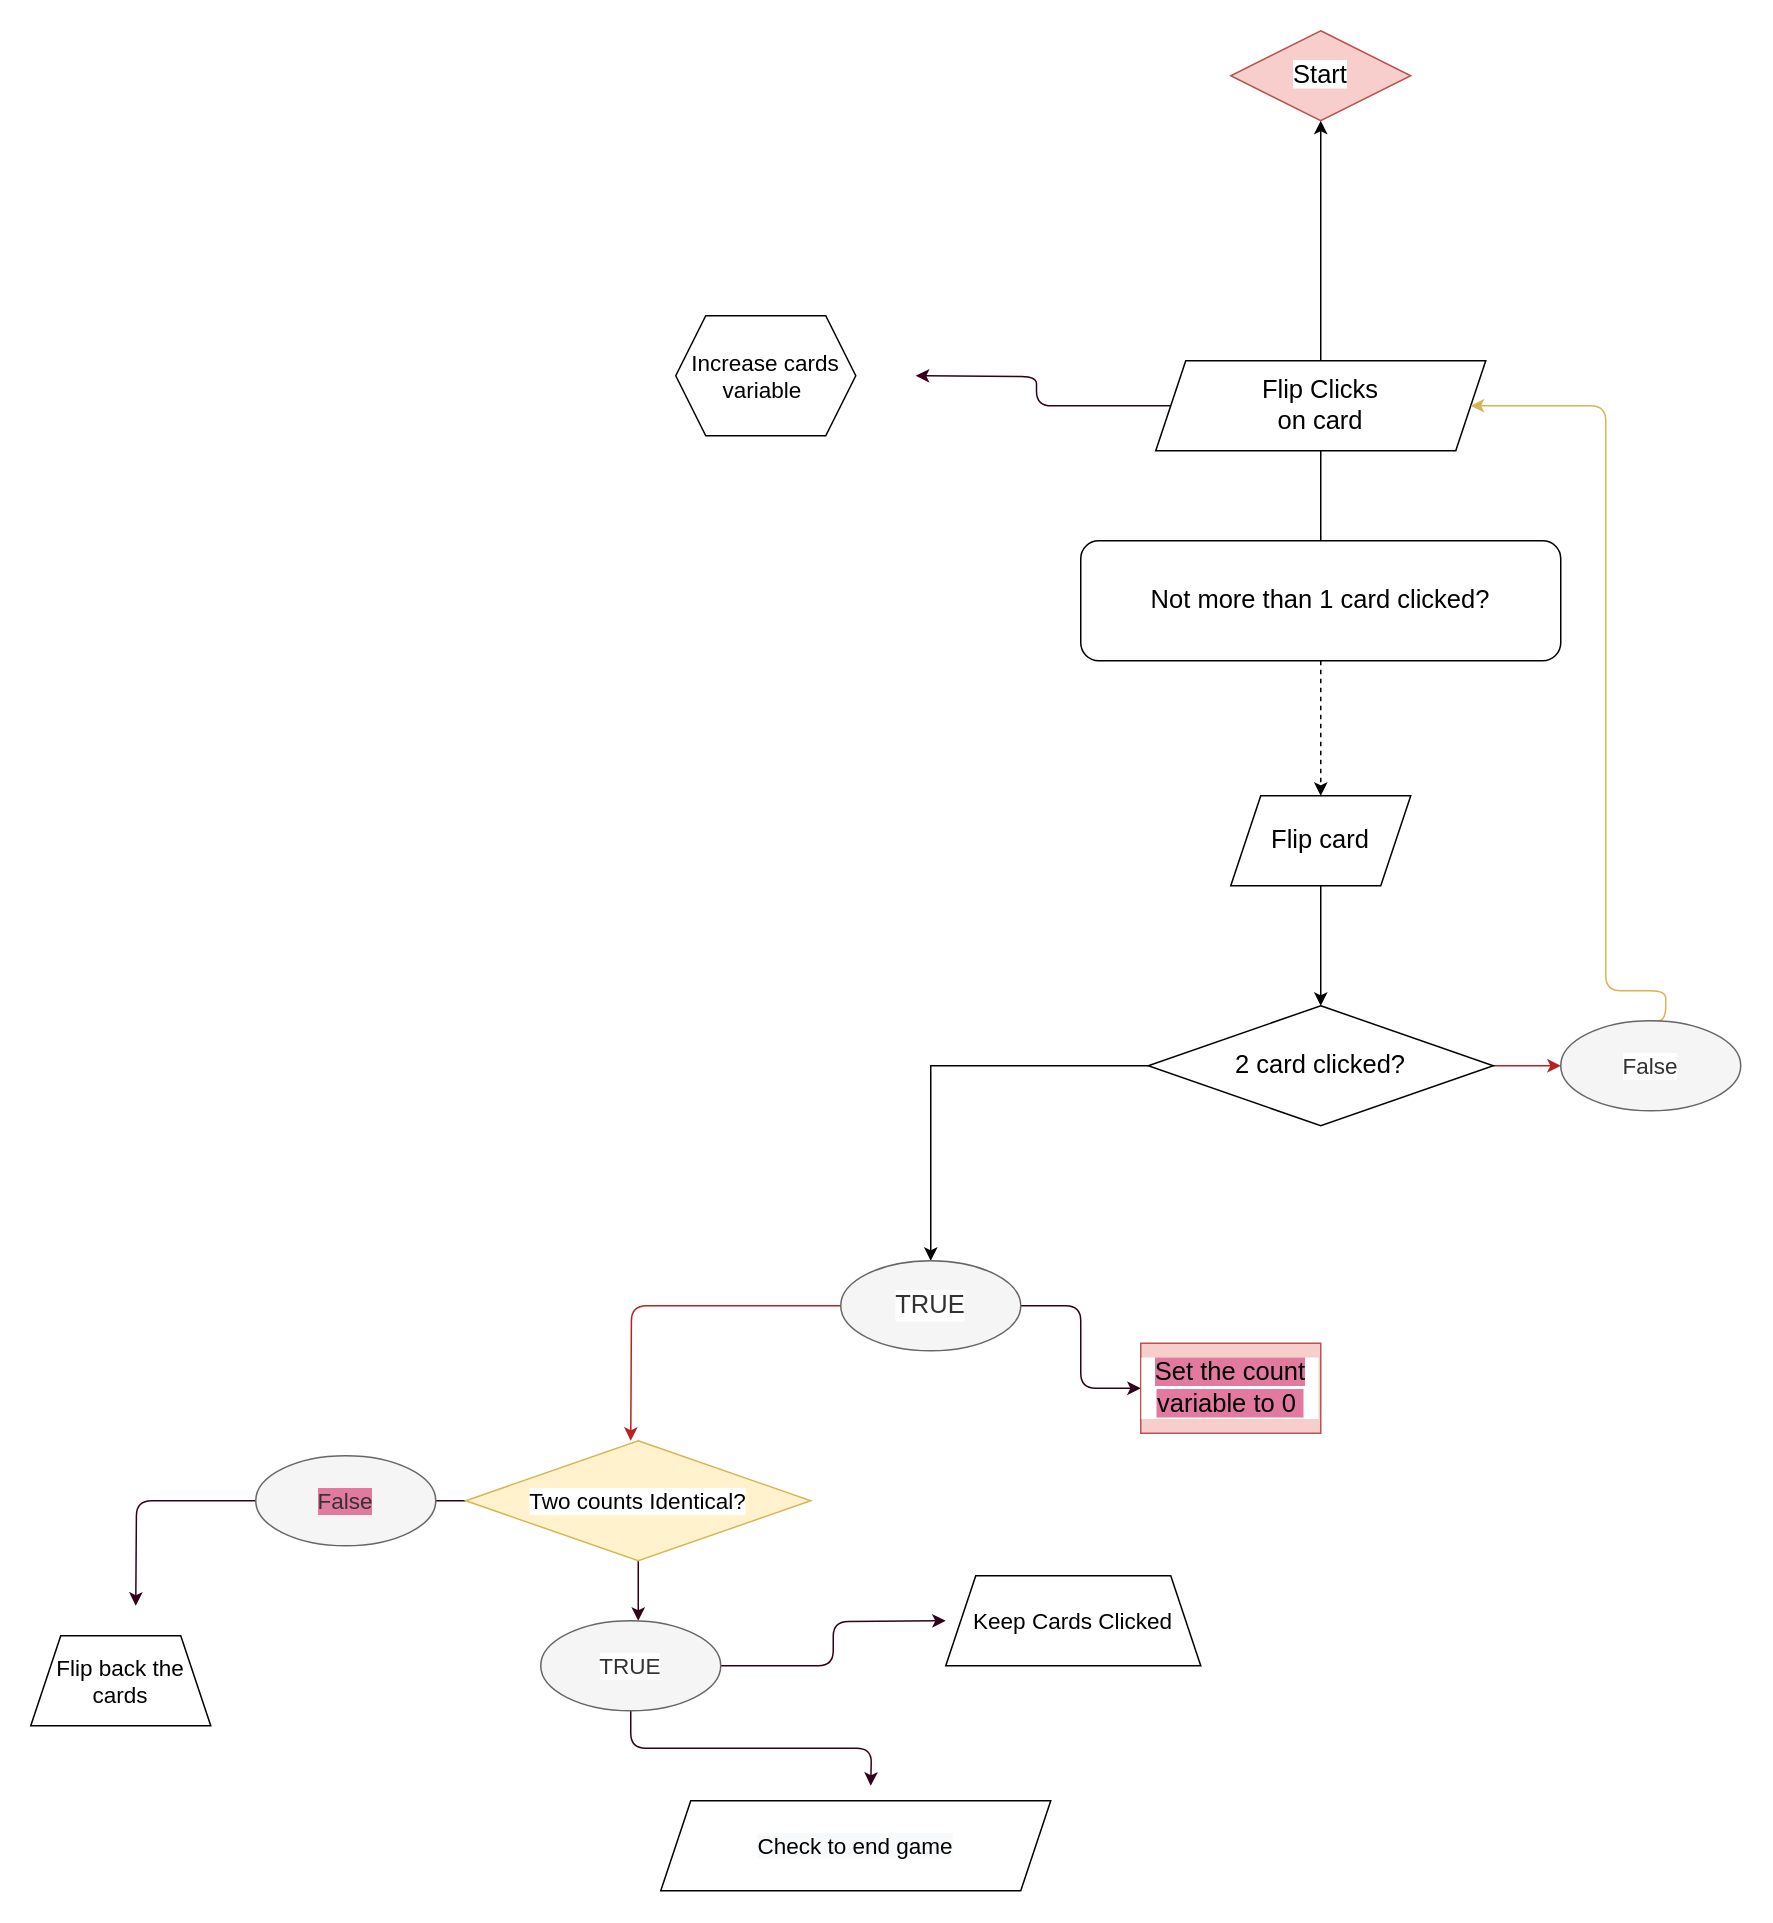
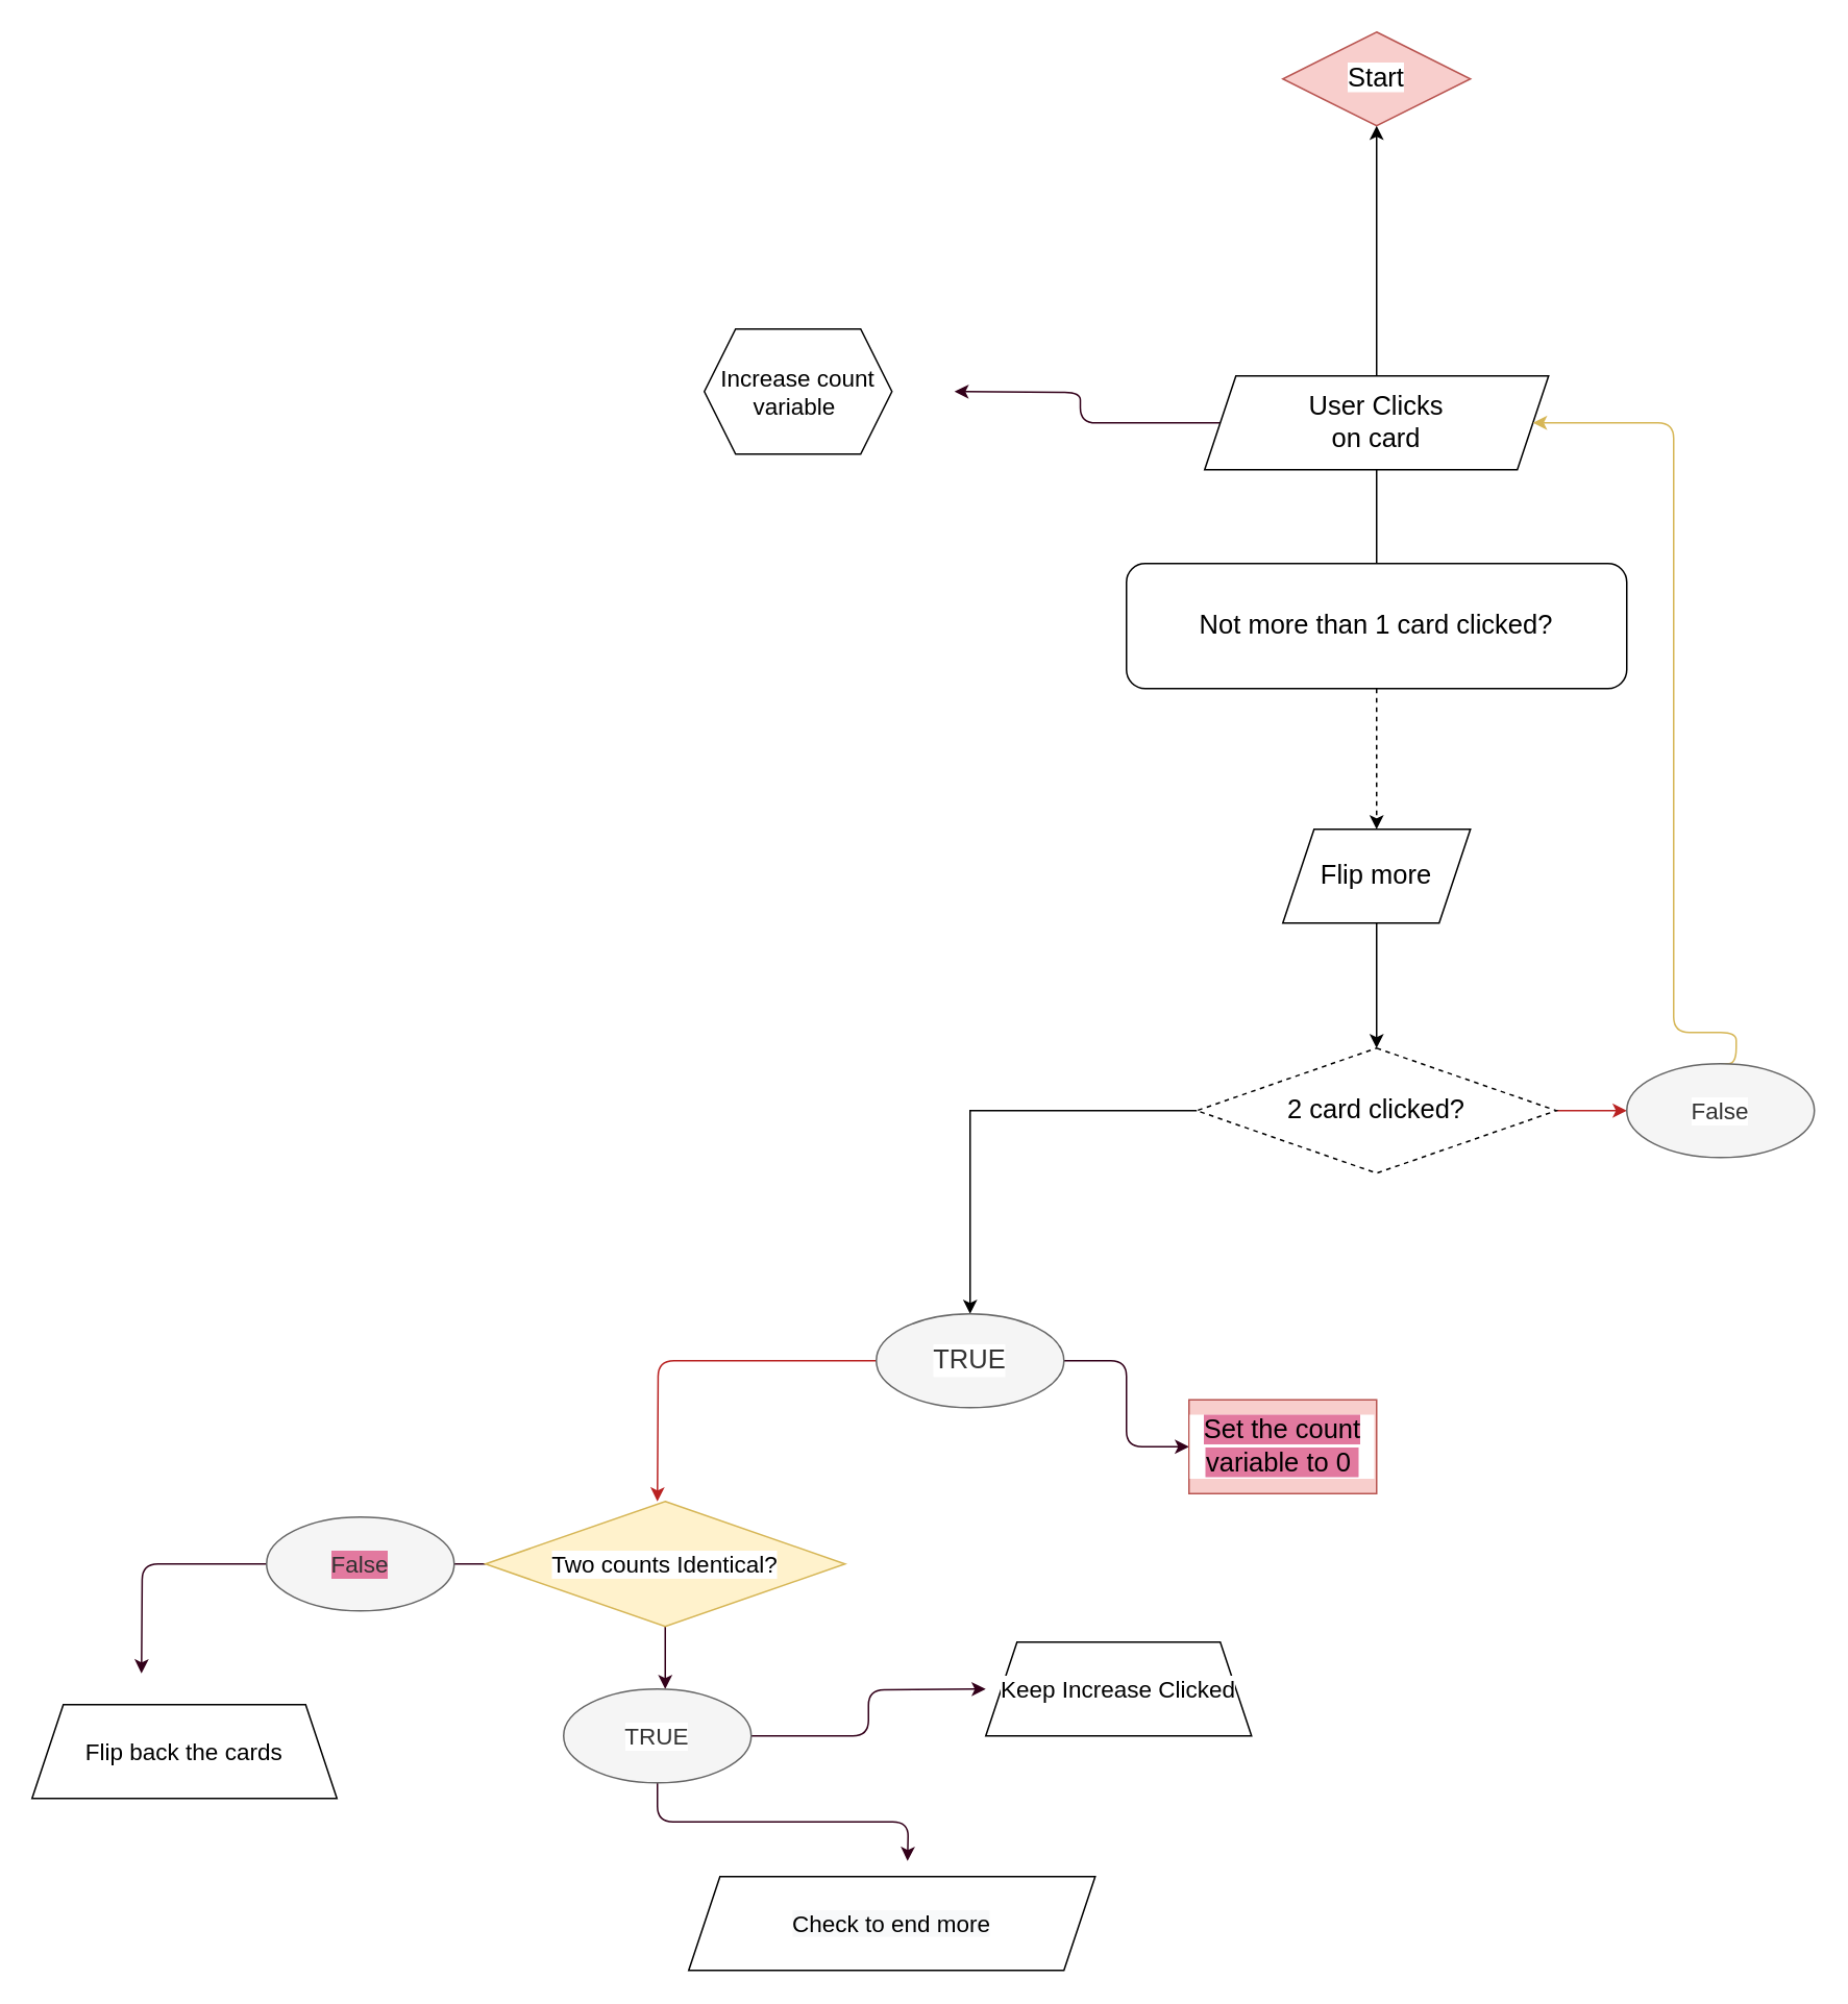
  <mxCell id="0" />
  <mxCell id="1" parent="0" />
  <mxCell id="2" value="&lt;font style=&quot;font-size: 17px ; background-color: rgb(255 , 255 , 255)&quot;&gt;Start&lt;/font&gt;" style="rhombus;whiteSpace=wrap;html=1;fillColor=#f8cecc;strokeColor=#b85450;" vertex="1" parent="1"><mxGeometry x="820" y="20" width="120" height="60" as="geometry" /></mxCell>
  <mxCell id="3" value="" style="edgeStyle=orthogonalEdgeStyle;rounded=0;orthogonalLoop=1;jettySize=auto;html=1;fontSize=17;" edge="1" parent="1" source="6" target="2"><mxGeometry relative="1" as="geometry" /></mxCell>
  <mxCell id="4" value="" style="edgeStyle=orthogonalEdgeStyle;rounded=0;orthogonalLoop=1;jettySize=auto;html=1;fontSize=17;endArrow=none;" edge="1" parent="1" source="6" target="8"><mxGeometry relative="1" as="geometry" /></mxCell>
  <mxCell id="5" style="edgeStyle=orthogonalEdgeStyle;rounded=1;jumpSize=6;orthogonalLoop=1;jettySize=auto;html=1;fontSize=15;sourcePerimeterSpacing=0;strokeColor=#33001A;" edge="1" parent="1" source="6"><mxGeometry relative="1" as="geometry"><mxPoint x="610" y="250" as="targetPoint" /></mxGeometry></mxCell>
- <mxCell id="6" value="Flip Clicks&lt;br&gt;on card" style="shape=parallelogram;perimeter=parallelogramPerimeter;whiteSpace=wrap;html=1;fixedSize=1;labelBackgroundColor=#FFFFFF;fontSize=17;" vertex="1" parent="1"><mxGeometry x="770" y="240" width="220" height="60" as="geometry" /></mxCell>
+ <mxCell id="6" value="User Clicks&lt;br&gt;on card" style="shape=parallelogram;perimeter=parallelogramPerimeter;whiteSpace=wrap;html=1;fixedSize=1;labelBackgroundColor=#FFFFFF;fontSize=17;" vertex="1" parent="1"><mxGeometry x="770" y="240" width="220" height="60" as="geometry" /></mxCell>
  <mxCell id="7" value="" style="edgeStyle=orthogonalEdgeStyle;rounded=0;orthogonalLoop=1;jettySize=auto;html=1;fontSize=17;dashed=1;" edge="1" parent="1" source="8" target="10"><mxGeometry relative="1" as="geometry" /></mxCell>
  <mxCell id="8" value="Not more than 1 card clicked?" style="whiteSpace=wrap;html=1;fontSize=17;labelBackgroundColor=#FFFFFF;rounded=1;" vertex="1" parent="1"><mxGeometry x="720" y="360" width="320" height="80" as="geometry" /></mxCell>
  <mxCell id="9" value="" style="edgeStyle=orthogonalEdgeStyle;rounded=0;orthogonalLoop=1;jettySize=auto;html=1;fontSize=17;" edge="1" parent="1" source="10" target="14"><mxGeometry relative="1" as="geometry" /></mxCell>
- <mxCell id="10" value="Flip card" style="shape=parallelogram;perimeter=parallelogramPerimeter;whiteSpace=wrap;html=1;fixedSize=1;fontSize=17;labelBackgroundColor=#FFFFFF;" vertex="1" parent="1"><mxGeometry x="820" y="530" width="120" height="60" as="geometry" /></mxCell>
+ <mxCell id="10" value="Flip more" style="shape=parallelogram;perimeter=parallelogramPerimeter;whiteSpace=wrap;html=1;fixedSize=1;fontSize=17;labelBackgroundColor=#FFFFFF;" vertex="1" parent="1"><mxGeometry x="820" y="530" width="120" height="60" as="geometry" /></mxCell>
  <mxCell id="11" value="" style="edgeStyle=orthogonalEdgeStyle;rounded=0;orthogonalLoop=1;jettySize=auto;html=1;fontSize=15;" edge="1" parent="1" source="14" target="17"><mxGeometry relative="1" as="geometry" /></mxCell>
  <mxCell id="12" style="edgeStyle=orthogonalEdgeStyle;rounded=1;orthogonalLoop=1;jettySize=auto;html=1;entryX=1;entryY=0.5;entryDx=0;entryDy=0;fontSize=15;strokeColor=#d6b656;fillColor=#fff2cc;jumpSize=6;sourcePerimeterSpacing=0;exitX=0.5;exitY=0;exitDx=0;exitDy=0;" edge="1" parent="1" source="18" target="6"><mxGeometry relative="1" as="geometry"><mxPoint x="1110" y="610" as="sourcePoint" /><Array as="points"><mxPoint x="1110" y="680" /><mxPoint x="1110" y="660" /><mxPoint x="1070" y="660" /><mxPoint x="1070" y="270" /></Array></mxGeometry></mxCell>
  <mxCell id="13" style="edgeStyle=orthogonalEdgeStyle;rounded=1;jumpSize=6;orthogonalLoop=1;jettySize=auto;html=1;exitX=1;exitY=0.5;exitDx=0;exitDy=0;fontSize=15;sourcePerimeterSpacing=0;strokeColor=#B92222;" edge="1" parent="1" source="14"><mxGeometry relative="1" as="geometry"><mxPoint x="1040" y="710" as="targetPoint" /></mxGeometry></mxCell>
- <mxCell id="14" value="2 card clicked?" style="rhombus;whiteSpace=wrap;html=1;fontSize=17;labelBackgroundColor=#FFFFFF;" vertex="1" parent="1"><mxGeometry x="765" y="670" width="230" height="80" as="geometry" /></mxCell>
+ <mxCell id="14" value="2 card clicked?" style="rhombus;whiteSpace=wrap;html=1;fontSize=17;labelBackgroundColor=#FFFFFF;dashed=1;" vertex="1" parent="1"><mxGeometry x="765" y="670" width="230" height="80" as="geometry" /></mxCell>
  <mxCell id="15" style="edgeStyle=orthogonalEdgeStyle;rounded=1;jumpSize=6;orthogonalLoop=1;jettySize=auto;html=1;exitX=0;exitY=0.5;exitDx=0;exitDy=0;fontSize=15;sourcePerimeterSpacing=0;strokeColor=#B92222;" edge="1" parent="1" source="17"><mxGeometry relative="1" as="geometry"><mxPoint x="420" y="960" as="targetPoint" /></mxGeometry></mxCell>
  <mxCell id="16" value="" style="edgeStyle=orthogonalEdgeStyle;rounded=1;jumpSize=6;orthogonalLoop=1;jettySize=auto;html=1;fontSize=15;sourcePerimeterSpacing=0;strokeColor=#33001A;" edge="1" parent="1" source="17" target="26"><mxGeometry relative="1" as="geometry" /></mxCell>
  <mxCell id="17" value="TRUE" style="ellipse;whiteSpace=wrap;html=1;fontSize=17;labelBackgroundColor=#FFFFFF;fillColor=#f5f5f5;fontColor=#333333;strokeColor=#666666;" vertex="1" parent="1"><mxGeometry x="560" y="840" width="120" height="60" as="geometry" /></mxCell>
  <mxCell id="18" value="False" style="ellipse;whiteSpace=wrap;html=1;labelBackgroundColor=#FFFFFF;fontSize=15;fillColor=#f5f5f5;fontColor=#333333;strokeColor=#666666;" vertex="1" parent="1"><mxGeometry x="1040" y="680" width="120" height="60" as="geometry" /></mxCell>
  <mxCell id="19" style="edgeStyle=orthogonalEdgeStyle;rounded=1;jumpSize=6;orthogonalLoop=1;jettySize=auto;html=1;exitX=0.5;exitY=1;exitDx=0;exitDy=0;fontSize=15;sourcePerimeterSpacing=0;strokeColor=#33001A;" edge="1" parent="1" source="21"><mxGeometry relative="1" as="geometry"><mxPoint x="425" y="1080" as="targetPoint" /></mxGeometry></mxCell>
  <mxCell id="20" style="edgeStyle=orthogonalEdgeStyle;rounded=1;jumpSize=6;orthogonalLoop=1;jettySize=auto;html=1;exitX=0;exitY=0.5;exitDx=0;exitDy=0;fontSize=15;sourcePerimeterSpacing=0;strokeColor=#33001A;" edge="1" parent="1" source="21"><mxGeometry relative="1" as="geometry"><mxPoint x="280" y="1000" as="targetPoint" /></mxGeometry></mxCell>
  <mxCell id="21" value="Two counts Identical?" style="rhombus;whiteSpace=wrap;html=1;labelBackgroundColor=#FFFFFF;fontSize=15;fillColor=#fff2cc;strokeColor=#d6b656;" vertex="1" parent="1"><mxGeometry x="310" y="960" width="230" height="80" as="geometry" /></mxCell>
  <mxCell id="22" style="edgeStyle=orthogonalEdgeStyle;rounded=1;jumpSize=6;orthogonalLoop=1;jettySize=auto;html=1;fontSize=15;sourcePerimeterSpacing=0;strokeColor=#33001A;" edge="1" parent="1" source="24"><mxGeometry relative="1" as="geometry"><mxPoint x="630" y="1080" as="targetPoint" /></mxGeometry></mxCell>
  <mxCell id="23" style="edgeStyle=orthogonalEdgeStyle;rounded=1;jumpSize=6;orthogonalLoop=1;jettySize=auto;html=1;exitX=0.5;exitY=1;exitDx=0;exitDy=0;fontSize=15;sourcePerimeterSpacing=0;strokeColor=#33001A;" edge="1" parent="1" source="24"><mxGeometry relative="1" as="geometry"><mxPoint x="580" y="1190" as="targetPoint" /></mxGeometry></mxCell>
  <mxCell id="24" value="TRUE" style="ellipse;whiteSpace=wrap;html=1;labelBackgroundColor=#FFFFFF;fontSize=15;fillColor=#f5f5f5;fontColor=#333333;strokeColor=#666666;" vertex="1" parent="1"><mxGeometry x="360" y="1080" width="120" height="60" as="geometry" /></mxCell>
- <mxCell id="25" value="Keep Cards Clicked" style="shape=trapezoid;perimeter=trapezoidPerimeter;whiteSpace=wrap;html=1;fixedSize=1;labelBackgroundColor=#FFFFFF;fontSize=15;" vertex="1" parent="1"><mxGeometry x="630" y="1050" width="170" height="60" as="geometry" /></mxCell>
+ <mxCell id="25" value="Keep Increase Clicked" style="shape=trapezoid;perimeter=trapezoidPerimeter;whiteSpace=wrap;html=1;fixedSize=1;labelBackgroundColor=#FFFFFF;fontSize=15;" vertex="1" parent="1"><mxGeometry x="630" y="1050" width="170" height="60" as="geometry" /></mxCell>
  <mxCell id="26" value="&lt;span style=&quot;background-color: rgb(226 , 121 , 159)&quot;&gt;Set the count variable to 0&amp;nbsp;&lt;/span&gt;" style="whiteSpace=wrap;html=1;fontSize=17;fillColor=#f8cecc;strokeColor=#b85450;labelBackgroundColor=#FFFFFF;gradientColor=none;" vertex="1" parent="1"><mxGeometry x="760" y="895" width="120" height="60" as="geometry" /></mxCell>
  <mxCell id="27" style="edgeStyle=orthogonalEdgeStyle;rounded=1;jumpSize=6;orthogonalLoop=1;jettySize=auto;html=1;exitX=0;exitY=0.5;exitDx=0;exitDy=0;fontSize=15;sourcePerimeterSpacing=0;strokeColor=#33001A;" edge="1" parent="1" source="28"><mxGeometry relative="1" as="geometry"><mxPoint x="90" y="1070" as="targetPoint" /></mxGeometry></mxCell>
  <mxCell id="28" value="False" style="ellipse;whiteSpace=wrap;html=1;labelBackgroundColor=#E2799F;fontSize=15;fillColor=#f5f5f5;fontColor=#333333;strokeColor=#666666;" vertex="1" parent="1"><mxGeometry x="170" y="970" width="120" height="60" as="geometry" /></mxCell>
- <mxCell id="29" value="Flip back the cards" style="shape=trapezoid;perimeter=trapezoidPerimeter;whiteSpace=wrap;html=1;fixedSize=1;labelBackgroundColor=none;fontSize=15;gradientColor=none;" vertex="1" parent="1"><mxGeometry x="20" y="1090" width="120" height="60" as="geometry" /></mxCell>
- <mxCell id="30" value="Increase cards variable&amp;nbsp;" style="shape=hexagon;perimeter=hexagonPerimeter2;whiteSpace=wrap;html=1;fixedSize=1;labelBackgroundColor=none;fontSize=15;gradientColor=none;" vertex="1" parent="1"><mxGeometry x="450" y="210" width="120" height="80" as="geometry" /></mxCell>
- <mxCell id="31" value="&#10;&#10;&lt;span style=&quot;color: rgb(0, 0, 0); font-family: helvetica; font-size: 15px; font-style: normal; font-weight: 400; letter-spacing: normal; text-align: center; text-indent: 0px; text-transform: none; word-spacing: 0px; background-color: rgb(248, 249, 250); display: inline; float: none;&quot;&gt;Check to end game&lt;/span&gt;&#10;&#10;" style="shape=parallelogram;perimeter=parallelogramPerimeter;whiteSpace=wrap;html=1;fixedSize=1;labelBackgroundColor=none;fontSize=15;gradientColor=none;" vertex="1" parent="1"><mxGeometry x="440" y="1200" width="260" height="60" as="geometry" /></mxCell>
+ <mxCell id="29" value="Flip back the cards" style="shape=trapezoid;perimeter=trapezoidPerimeter;whiteSpace=wrap;html=1;fixedSize=1;labelBackgroundColor=none;fontSize=15;gradientColor=none;" vertex="1" parent="1"><mxGeometry x="20" y="1090" width="195" height="60" as="geometry" /></mxCell>
+ <mxCell id="30" value="Increase count variable&amp;nbsp;" style="shape=hexagon;perimeter=hexagonPerimeter2;whiteSpace=wrap;html=1;fixedSize=1;labelBackgroundColor=none;fontSize=15;gradientColor=none;" vertex="1" parent="1"><mxGeometry x="450" y="210" width="120" height="80" as="geometry" /></mxCell>
+ <mxCell id="31" value="&#10;&#10;&lt;span style=&quot;color: rgb(0, 0, 0); font-family: helvetica; font-size: 15px; font-style: normal; font-weight: 400; letter-spacing: normal; text-align: center; text-indent: 0px; text-transform: none; word-spacing: 0px; background-color: rgb(248, 249, 250); display: inline; float: none;&quot;&gt;Check to end more&lt;/span&gt;&#10;&#10;" style="shape=parallelogram;perimeter=parallelogramPerimeter;whiteSpace=wrap;html=1;fixedSize=1;labelBackgroundColor=none;fontSize=15;gradientColor=none;" vertex="1" parent="1"><mxGeometry x="440" y="1200" width="260" height="60" as="geometry" /></mxCell>
